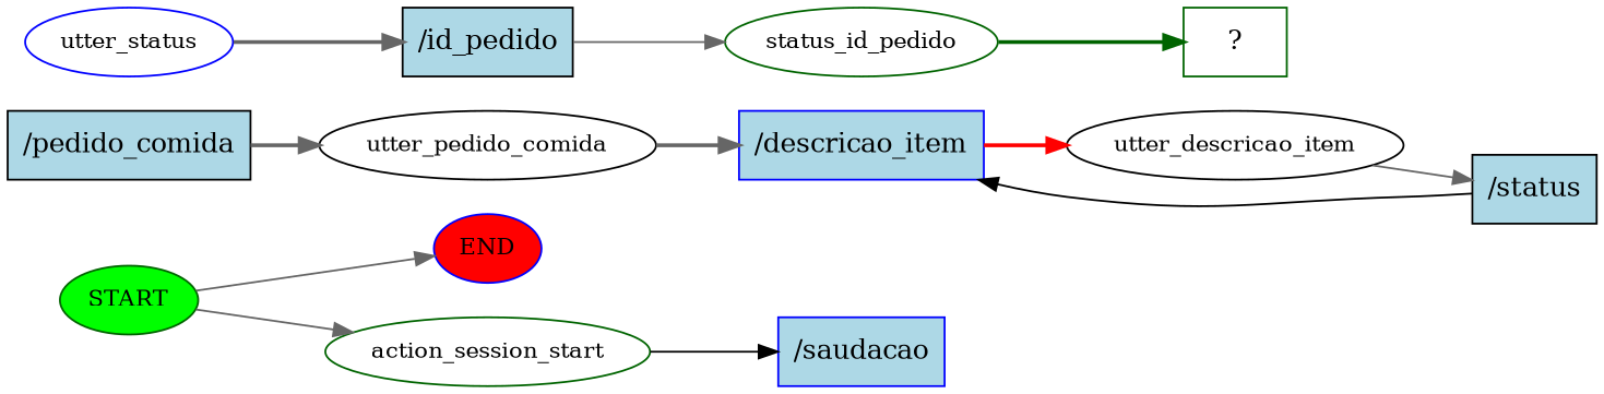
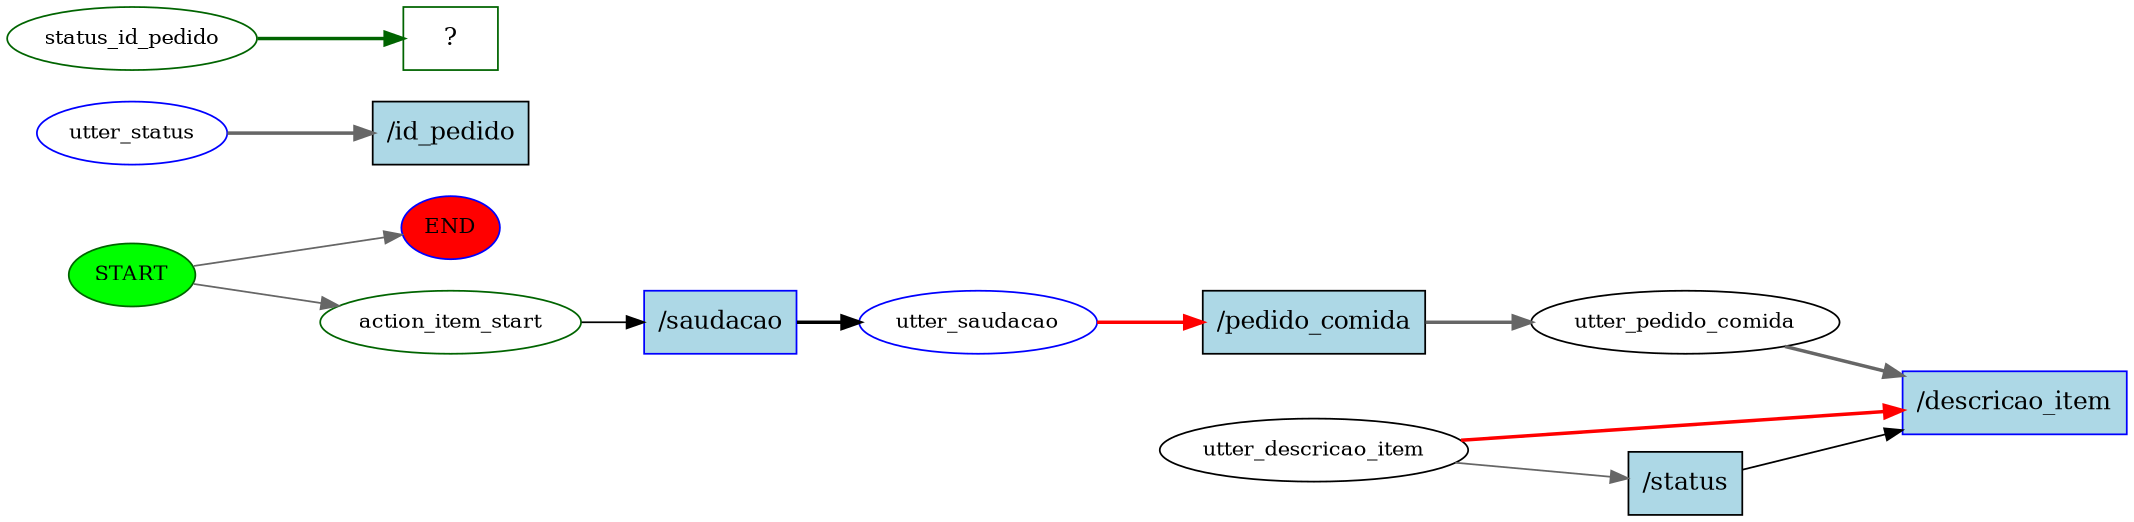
  digraph {
    rankdir=LR
    node [color=blue fontsize=12]
    edge [color=gray40 style=bold]
    n1 [color=darkgreen fillcolor=green label=START style=filled]
    n2 [fillcolor=red label=END style=filled]
-   n3 [color=darkgreen label=action_session_start]
+   n3 [color=darkgreen label=action_item_start]
    n4 [fillcolor=lightblue label="/saudacao" shape=rect style=filled fontsize=""]
+   n5 [label=utter_saudacao]
    n6 [color=black fillcolor=lightblue label="/pedido_comida" shape=rect style=filled fontsize=""]
    n7 [color=black label=utter_pedido_comida]
    n8 [fillcolor=lightblue label="/descricao_item" shape=rect style=filled fontsize=""]
    n9 [color=black label=utter_descricao_item]
    n10 [color=black fillcolor=lightblue label="/status" shape=rect style=filled fontsize=""]
    n11 [label=utter_status]
    n12 [color=black fillcolor=lightblue label="/id_pedido" shape=rect style=filled fontsize=""]
    n13 [color=darkgreen label=status_id_pedido]
    n14 [color=darkgreen label="  ?  " shape=rect fontsize=""]
    n1 -> n2 [style=solid]
    n1 -> n3 [style=solid]
    n3 -> n4 [color=black style=solid]
+   n4 -> n5 [color=black]
+   n5 -> n6 [color=red]
    n6 -> n7
    n7 -> n8
-   n8 -> n9 [color=red]
+   n9 -> n8 [color=red]
    n9 -> n10 [style=solid]
    n10 -> n8 [color=black style=solid]
    n11 -> n12
-   n12 -> n13 [style=solid]
    n13 -> n14 [color=darkgreen]
  }
